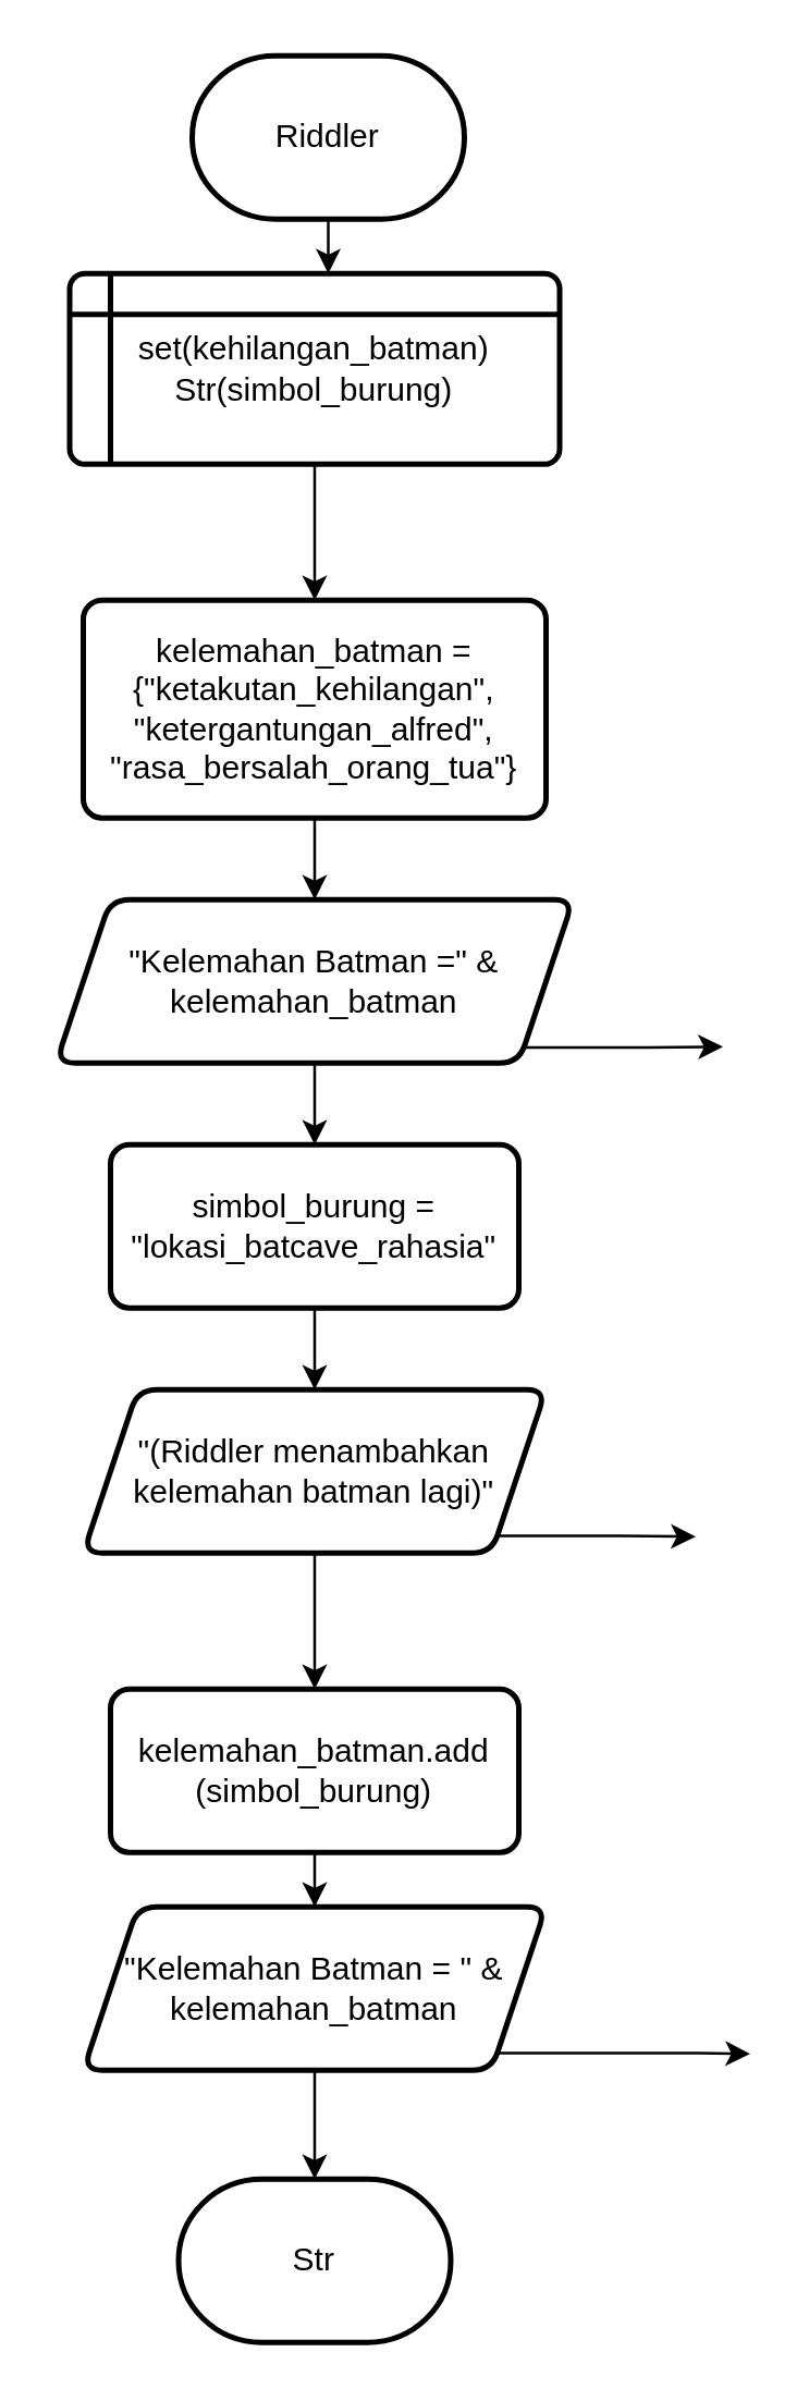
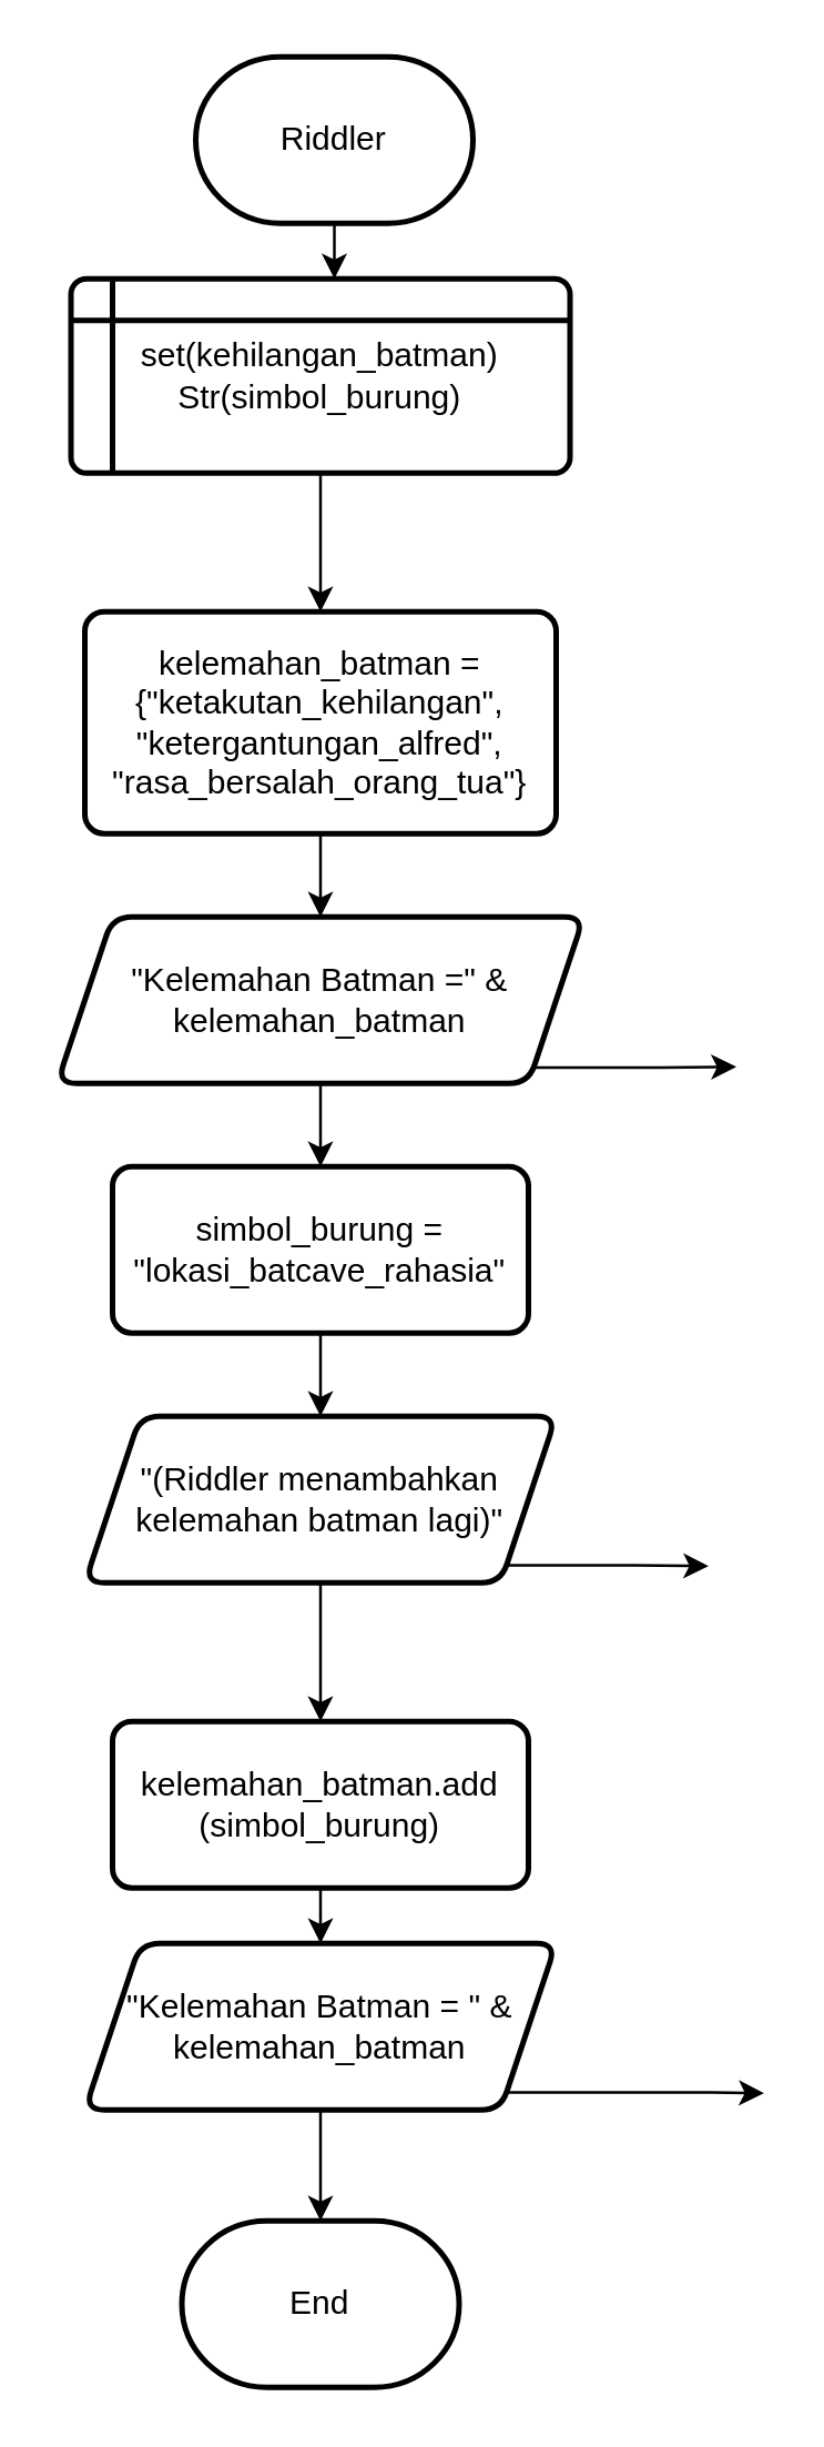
  <mxCell id="0" />
  <mxCell id="1" parent="0" />
  <mxCell id="2" value="" style="edgeStyle=orthogonalEdgeStyle;rounded=0;orthogonalLoop=1;jettySize=auto;html=1;" parent="1" edge="1"><mxGeometry relative="1" as="geometry"><mxPoint x="120" y="100" as="targetPoint" /><mxPoint x="120" y="70" as="sourcePoint" /></mxGeometry></mxCell>
  <mxCell id="3" value="" style="edgeStyle=orthogonalEdgeStyle;rounded=0;orthogonalLoop=1;jettySize=auto;html=1;" parent="1" source="4" target="7" edge="1"><mxGeometry relative="1" as="geometry" /></mxCell>
  <mxCell id="4" value="kelemahan_batman = {&quot;ketakutan_kehilangan&quot;, &quot;ketergantungan_alfred&quot;, &quot;rasa_bersalah_orang_tua&quot;}" style="rounded=1;whiteSpace=wrap;html=1;absoluteArcSize=1;arcSize=14;strokeWidth=2;" parent="1" vertex="1"><mxGeometry x="30" y="220" width="170" height="80" as="geometry" /></mxCell>
  <mxCell id="5" value="" style="edgeStyle=orthogonalEdgeStyle;rounded=0;orthogonalLoop=1;jettySize=auto;html=1;" parent="1" source="7" target="9" edge="1"><mxGeometry relative="1" as="geometry" /></mxCell>
  <mxCell id="6" style="edgeStyle=orthogonalEdgeStyle;rounded=0;orthogonalLoop=1;jettySize=auto;html=1;exitX=1;exitY=1;exitDx=0;exitDy=0;" parent="1" source="7" edge="1"><mxGeometry relative="1" as="geometry"><mxPoint x="265" y="384" as="targetPoint" /></mxGeometry></mxCell>
  <mxCell id="7" value="&quot;Kelemahan Batman =&quot; &amp;amp; kelemahan_batman" style="shape=parallelogram;perimeter=parallelogramPerimeter;whiteSpace=wrap;html=1;fixedSize=1;rounded=1;absoluteArcSize=1;arcSize=14;strokeWidth=2;" parent="1" vertex="1"><mxGeometry x="20" y="330" width="190" height="60" as="geometry" /></mxCell>
  <mxCell id="8" value="" style="edgeStyle=orthogonalEdgeStyle;rounded=0;orthogonalLoop=1;jettySize=auto;html=1;" parent="1" source="9" target="12" edge="1"><mxGeometry relative="1" as="geometry" /></mxCell>
  <mxCell id="9" value="simbol_burung = &quot;lokasi_batcave_rahasia&quot;" style="rounded=1;whiteSpace=wrap;html=1;absoluteArcSize=1;arcSize=14;strokeWidth=2;" parent="1" vertex="1"><mxGeometry x="40" y="420" width="150" height="60" as="geometry" /></mxCell>
  <mxCell id="10" style="edgeStyle=orthogonalEdgeStyle;rounded=0;orthogonalLoop=1;jettySize=auto;html=1;exitX=1;exitY=1;exitDx=0;exitDy=0;" parent="1" source="12" edge="1"><mxGeometry relative="1" as="geometry"><mxPoint x="255" y="564" as="targetPoint" /></mxGeometry></mxCell>
  <mxCell id="11" value="" style="edgeStyle=orthogonalEdgeStyle;rounded=0;orthogonalLoop=1;jettySize=auto;html=1;" parent="1" source="12" target="17" edge="1"><mxGeometry relative="1" as="geometry" /></mxCell>
  <mxCell id="12" value="&quot;(Riddler menambahkan kelemahan batman lagi)&quot;" style="shape=parallelogram;perimeter=parallelogramPerimeter;whiteSpace=wrap;html=1;fixedSize=1;rounded=1;absoluteArcSize=1;arcSize=14;strokeWidth=2;" parent="1" vertex="1"><mxGeometry x="30" y="510" width="170" height="60" as="geometry" /></mxCell>
  <mxCell id="13" value="" style="edgeStyle=orthogonalEdgeStyle;rounded=0;orthogonalLoop=1;jettySize=auto;html=1;" parent="1" source="15" edge="1"><mxGeometry relative="1" as="geometry"><mxPoint x="115" y="800" as="targetPoint" /></mxGeometry></mxCell>
  <mxCell id="14" style="edgeStyle=orthogonalEdgeStyle;rounded=0;orthogonalLoop=1;jettySize=auto;html=1;exitX=1;exitY=1;exitDx=0;exitDy=0;" parent="1" source="15" edge="1"><mxGeometry relative="1" as="geometry"><mxPoint x="275" y="754" as="targetPoint" /><Array as="points"><mxPoint x="256" y="754" /></Array></mxGeometry></mxCell>
  <mxCell id="15" value="&quot;Kelemahan Batman = &quot; &amp;amp; kelemahan_batman" style="shape=parallelogram;perimeter=parallelogramPerimeter;whiteSpace=wrap;html=1;fixedSize=1;rounded=1;absoluteArcSize=1;arcSize=14;strokeWidth=2;" parent="1" vertex="1"><mxGeometry x="30" y="700" width="170" height="60" as="geometry" /></mxCell>
  <mxCell id="16" value="" style="edgeStyle=orthogonalEdgeStyle;rounded=0;orthogonalLoop=1;jettySize=auto;html=1;" parent="1" source="17" target="15" edge="1"><mxGeometry relative="1" as="geometry" /></mxCell>
  <mxCell id="17" value="kelemahan_batman.add&lt;div&gt;(simbol_burung)&lt;/div&gt;" style="rounded=1;whiteSpace=wrap;html=1;absoluteArcSize=1;arcSize=14;strokeWidth=2;" parent="1" vertex="1"><mxGeometry x="40" y="620" width="150" height="60" as="geometry" /></mxCell>
  <mxCell id="18" value="" style="edgeStyle=orthogonalEdgeStyle;rounded=0;orthogonalLoop=1;jettySize=auto;html=1;" parent="1" source="19" target="4" edge="1"><mxGeometry relative="1" as="geometry" /></mxCell>
  <mxCell id="19" value="set(kehilangan_batman)&lt;div&gt;Str(simbol_burung)&lt;/div&gt;" style="shape=internalStorage;whiteSpace=wrap;html=1;dx=15;dy=15;rounded=1;arcSize=8;strokeWidth=2;" parent="1" vertex="1"><mxGeometry x="25" y="100" width="180" height="70" as="geometry" /></mxCell>
  <mxCell id="20" value="Riddler" style="strokeWidth=2;html=1;shape=mxgraph.flowchart.terminator;whiteSpace=wrap;" parent="1" vertex="1"><mxGeometry x="70" y="20" width="100" height="60" as="geometry" /></mxCell>
- <mxCell id="21" value="Str" style="strokeWidth=2;html=1;shape=mxgraph.flowchart.terminator;whiteSpace=wrap;" parent="1" vertex="1"><mxGeometry x="65" y="800" width="100" height="60" as="geometry" /></mxCell>
+ <mxCell id="21" value="End" style="strokeWidth=2;html=1;shape=mxgraph.flowchart.terminator;whiteSpace=wrap;" parent="1" vertex="1"><mxGeometry x="65" y="800" width="100" height="60" as="geometry" /></mxCell>
